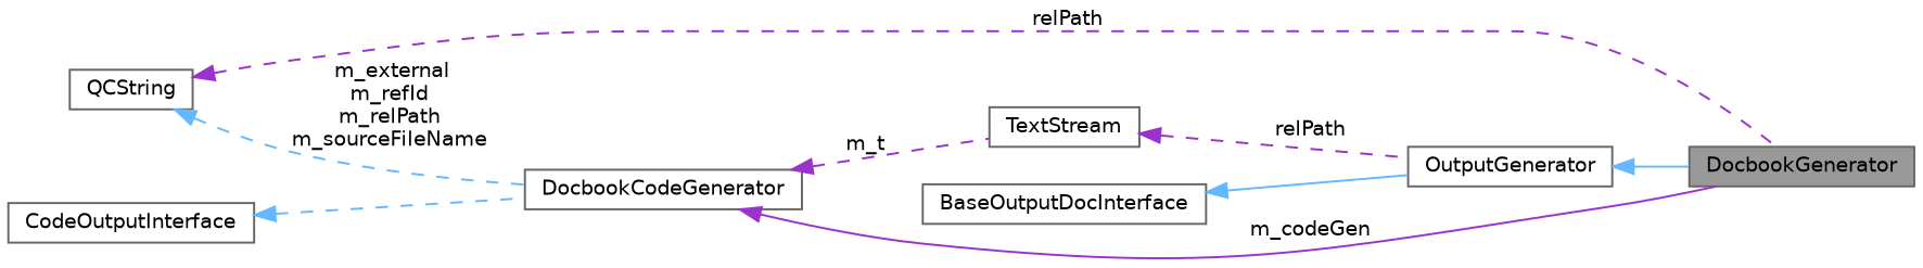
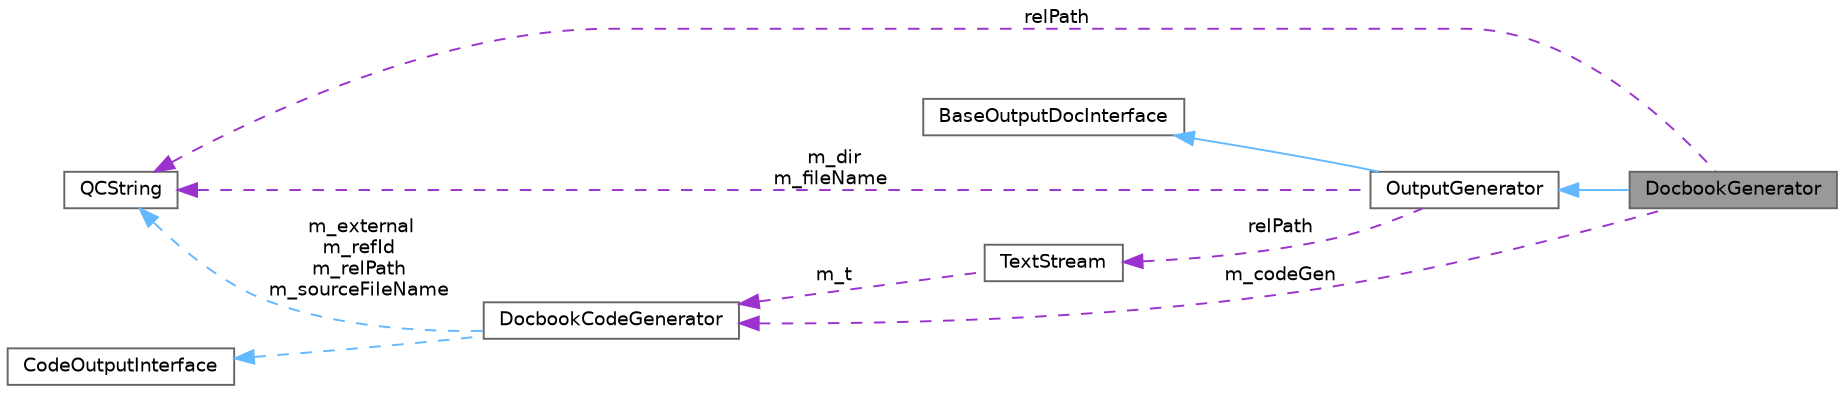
  digraph {
    rankdir=LR
    node [color=gray40 fillcolor=white fontname=Helvetica fontsize=10 shape=box style=filled]
    edge [color=darkorchid3 dir=back fontname=Helvetica fontsize=10 labelfontname=Helvetica labelfontsize=10 style=dashed]
    n1 [fillcolor=grey60 fontcolor=black height=0.2 label=DocbookGenerator width=0.4]
    n2 [height=0.2 label=OutputGenerator width=0.4]
    n3 [height=0.2 label=BaseOutputDocInterface width=0.4]
    n4 [height=0.2 label=TextStream width=0.4]
    n5 [height=0.2 label=DocbookCodeGenerator width=0.4]
    n6 [height=0.2 label=QCString width=0.4]
    n7 [height=0.2 label=CodeOutputInterface width=0.4]
    n2 -> n1 [color=steelblue1 style=solid]
    n3 -> n2 [color=steelblue1 style=solid]
    n4 -> n2 [label=" relPath"]
-   n5 -> n1 [label=" m_codeGen" style=solid]
+   n5 -> n1 [label=" m_codeGen"]
    n5 -> n4 [label=" m_t"]
    n6 -> n1 [label=" relPath"]
+   n6 -> n2 [label=" m_dir\nm_fileName"]
    n6 -> n5 [color=steelblue1 label=" m_external\nm_refId\nm_relPath\nm_sourceFileName"]
    n7 -> n5 [color=steelblue1]
  }
